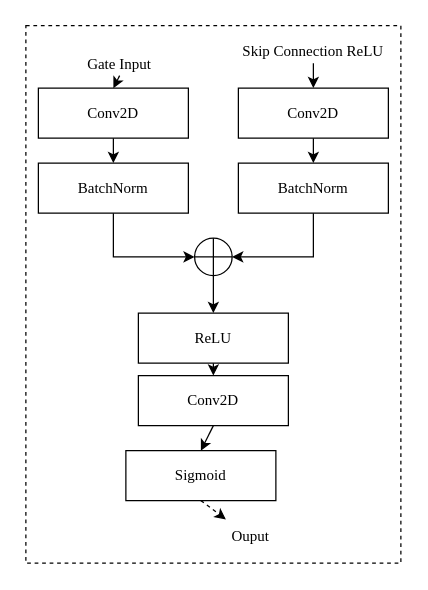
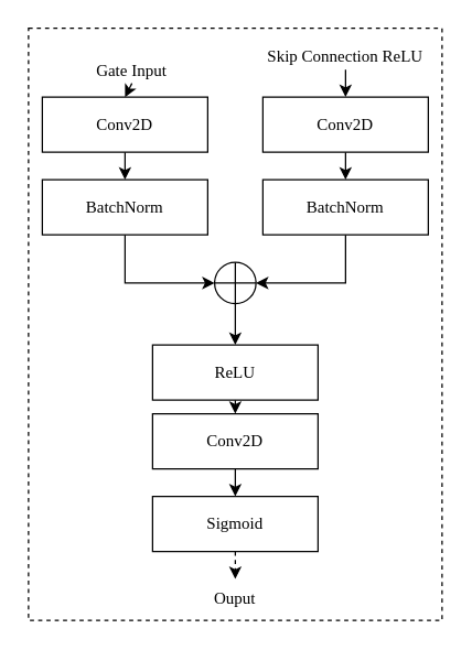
  <mxCell id="0" />
  <mxCell id="1" parent="0" />
  <mxCell id="2" style="edgeStyle=none;html=1;exitX=0.5;exitY=1;exitDx=0;exitDy=0;entryX=0.5;entryY=0;entryDx=0;entryDy=0;fontFamily=Times New Roman;" edge="1" parent="1" source="3" target="11"><mxGeometry relative="1" as="geometry" /></mxCell>
  <mxCell id="3" value="Conv2D" style="rounded=0;whiteSpace=wrap;html=1;fontFamily=Times New Roman;" vertex="1" parent="1"><mxGeometry x="30" y="70" width="120" height="40" as="geometry" /></mxCell>
  <mxCell id="4" style="edgeStyle=none;rounded=0;html=1;exitX=0.5;exitY=1;exitDx=0;exitDy=0;entryX=0.5;entryY=0;entryDx=0;entryDy=0;fontFamily=Times New Roman;" edge="1" parent="1" source="5" target="13"><mxGeometry relative="1" as="geometry" /></mxCell>
  <mxCell id="5" value="ReLU" style="rounded=0;whiteSpace=wrap;html=1;fontFamily=Times New Roman;" vertex="1" parent="1"><mxGeometry x="110" y="250" width="120" height="40" as="geometry" /></mxCell>
  <mxCell id="6" style="edgeStyle=none;html=1;exitX=0.5;exitY=1;exitDx=0;exitDy=0;entryX=0.5;entryY=0;entryDx=0;entryDy=0;fontFamily=Times New Roman;" edge="1" parent="1" source="7" target="9"><mxGeometry relative="1" as="geometry" /></mxCell>
  <mxCell id="7" value="Conv2D" style="rounded=0;whiteSpace=wrap;html=1;fontFamily=Times New Roman;" vertex="1" parent="1"><mxGeometry x="190" y="70" width="120" height="40" as="geometry" /></mxCell>
  <mxCell id="8" style="edgeStyle=none;rounded=0;html=1;exitX=0.5;exitY=1;exitDx=0;exitDy=0;entryX=1;entryY=0.5;entryDx=0;entryDy=0;fontFamily=Times New Roman;" edge="1" parent="1" source="9" target="21"><mxGeometry relative="1" as="geometry"><Array as="points"><mxPoint x="250" y="205" /></Array></mxGeometry></mxCell>
  <mxCell id="9" value="BatchNorm" style="rounded=0;whiteSpace=wrap;html=1;fontFamily=Times New Roman;" vertex="1" parent="1"><mxGeometry x="190" y="130" width="120" height="40" as="geometry" /></mxCell>
  <mxCell id="10" style="edgeStyle=none;html=1;exitX=0.5;exitY=1;exitDx=0;exitDy=0;entryX=0;entryY=0.5;entryDx=0;entryDy=0;fontFamily=Times New Roman;rounded=0;" edge="1" parent="1" source="11" target="21"><mxGeometry relative="1" as="geometry"><Array as="points"><mxPoint x="90" y="205" /></Array></mxGeometry></mxCell>
  <mxCell id="11" value="BatchNorm" style="rounded=0;whiteSpace=wrap;html=1;fontFamily=Times New Roman;" vertex="1" parent="1"><mxGeometry x="30" y="130" width="120" height="40" as="geometry" /></mxCell>
  <mxCell id="12" style="edgeStyle=none;rounded=0;html=1;exitX=0.5;exitY=1;exitDx=0;exitDy=0;entryX=0.5;entryY=0;entryDx=0;entryDy=0;fontFamily=Times New Roman;" edge="1" parent="1" source="13" target="15"><mxGeometry relative="1" as="geometry" /></mxCell>
  <mxCell id="13" value="Conv2D" style="rounded=0;whiteSpace=wrap;html=1;fontFamily=Times New Roman;" vertex="1" parent="1"><mxGeometry x="110" y="300" width="120" height="40" as="geometry" /></mxCell>
  <mxCell id="14" style="edgeStyle=none;rounded=0;html=1;exitX=0.5;exitY=1;exitDx=0;exitDy=0;fontFamily=Times New Roman;dashed=1;" edge="1" parent="1" source="15" target="22"><mxGeometry relative="1" as="geometry" /></mxCell>
- <mxCell id="15" value="Sigmoid" style="rounded=0;whiteSpace=wrap;html=1;fontFamily=Times New Roman;" vertex="1" parent="1"><mxGeometry x="100" y="360" width="120" height="40" as="geometry" /></mxCell>
+ <mxCell id="15" value="Sigmoid" style="rounded=0;whiteSpace=wrap;html=1;fontFamily=Times New Roman;" vertex="1" parent="1"><mxGeometry x="110" y="360" width="120" height="40" as="geometry" /></mxCell>
  <mxCell id="16" style="edgeStyle=none;html=1;exitX=0.5;exitY=1;exitDx=0;exitDy=0;entryX=0.5;entryY=0;entryDx=0;entryDy=0;fontFamily=Times New Roman;" edge="1" parent="1" source="17" target="3"><mxGeometry relative="1" as="geometry" /></mxCell>
  <mxCell id="17" value="Gate Input" style="text;html=1;strokeColor=none;fillColor=none;align=center;verticalAlign=bottom;whiteSpace=wrap;rounded=0;fontFamily=Times New Roman;" vertex="1" parent="1"><mxGeometry x="35" y="30" width="120" height="30" as="geometry" /></mxCell>
  <mxCell id="18" style="edgeStyle=none;html=1;exitX=0.5;exitY=1;exitDx=0;exitDy=0;entryX=0.5;entryY=0;entryDx=0;entryDy=0;fontFamily=Times New Roman;" edge="1" parent="1" source="19" target="7"><mxGeometry relative="1" as="geometry" /></mxCell>
  <mxCell id="19" value="Skip Connection ReLU" style="text;html=1;strokeColor=none;fillColor=none;align=center;verticalAlign=bottom;whiteSpace=wrap;rounded=0;fontFamily=Times New Roman;" vertex="1" parent="1"><mxGeometry x="190" y="20" width="120" height="30" as="geometry" /></mxCell>
  <mxCell id="20" style="edgeStyle=none;rounded=0;html=1;exitX=0.5;exitY=1;exitDx=0;exitDy=0;entryX=0.5;entryY=0;entryDx=0;entryDy=0;fontFamily=Times New Roman;" edge="1" parent="1" source="21" target="5"><mxGeometry relative="1" as="geometry" /></mxCell>
  <mxCell id="21" value="" style="shape=orEllipse;perimeter=ellipsePerimeter;whiteSpace=wrap;html=1;backgroundOutline=1;fontFamily=Times New Roman;" vertex="1" parent="1"><mxGeometry x="155" y="190" width="30" height="30" as="geometry" /></mxCell>
- <mxCell id="22" value="Ouput" style="text;html=1;strokeColor=none;fillColor=none;align=center;verticalAlign=top;whiteSpace=wrap;rounded=0;fontFamily=Times New Roman;" vertex="1" parent="1"><mxGeometry x="140" y="415" width="120" height="30" as="geometry" /></mxCell>
+ <mxCell id="22" value="Ouput" style="text;html=1;strokeColor=none;fillColor=none;align=center;verticalAlign=top;whiteSpace=wrap;rounded=0;fontFamily=Times New Roman;" vertex="1" parent="1"><mxGeometry x="110" y="420" width="120" height="30" as="geometry" /></mxCell>
  <mxCell id="23" value="" style="rounded=0;whiteSpace=wrap;html=1;fontFamily=Times New Roman;fillColor=none;dashed=1;" vertex="1" parent="1"><mxGeometry x="20" y="20" width="300" height="430" as="geometry" /></mxCell>
